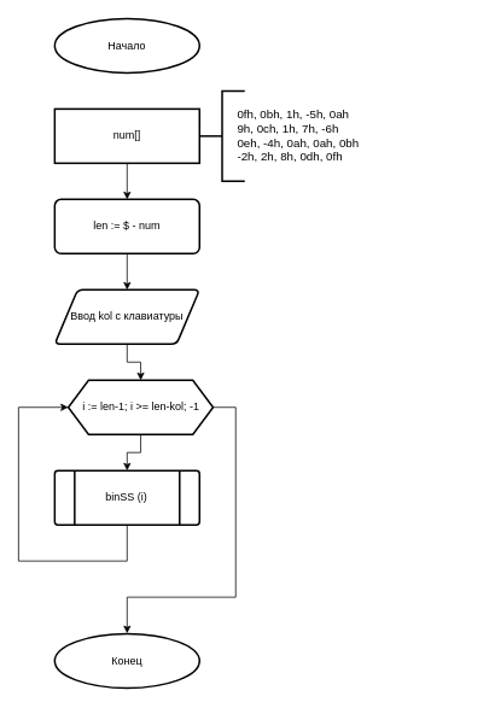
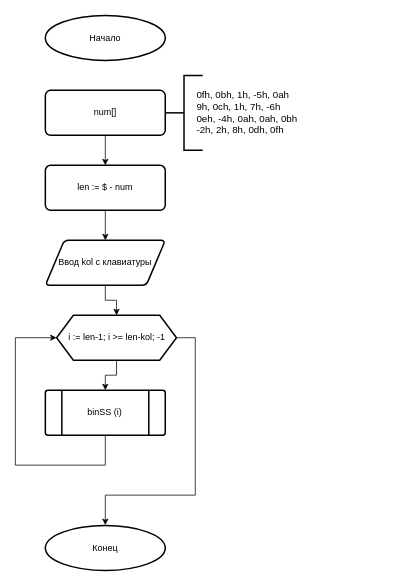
  <mxCell id="0" />
  <mxCell id="1" parent="0" />
  <mxCell id="2" value="Начало" style="strokeWidth=2;html=1;shape=mxgraph.flowchart.start_1;whiteSpace=wrap;" parent="1" vertex="1"><mxGeometry x="60" y="20" width="160" height="60" as="geometry" /></mxCell>
  <mxCell id="3" style="edgeStyle=orthogonalEdgeStyle;rounded=0;orthogonalLoop=1;jettySize=auto;html=1;exitX=0.5;exitY=1;exitDx=0;exitDy=0;entryX=0.5;entryY=0;entryDx=0;entryDy=0;" parent="1" source="4" target="13" edge="1"><mxGeometry relative="1" as="geometry" /></mxCell>
- <mxCell id="4" value="num[]" style="whiteSpace=wrap;html=1;absoluteArcSize=1;arcSize=14;strokeWidth=2;rounded=0;" parent="1" vertex="1"><mxGeometry x="60" y="120" width="160" height="60" as="geometry" /></mxCell>
+ <mxCell id="4" value="num[]" style="rounded=1;whiteSpace=wrap;html=1;absoluteArcSize=1;arcSize=14;strokeWidth=2;" parent="1" vertex="1"><mxGeometry x="60" y="120" width="160" height="60" as="geometry" /></mxCell>
  <mxCell id="5" value="" style="strokeWidth=2;html=1;shape=mxgraph.flowchart.annotation_2;align=left;labelPosition=right;pointerEvents=1;connectable=0;" parent="1" vertex="1"><mxGeometry x="220" y="100" width="50" height="100" as="geometry" /></mxCell>
  <mxCell id="6" value="&lt;span style=&quot;font-family: , &amp;#34;blinkmacsystemfont&amp;#34; , &amp;#34;roboto&amp;#34; , &amp;#34;open sans&amp;#34; , &amp;#34;helvetica neue&amp;#34; , &amp;#34;noto sans armenian&amp;#34; , &amp;#34;noto sans bengali&amp;#34; , &amp;#34;noto sans cherokee&amp;#34; , &amp;#34;noto sans devanagari&amp;#34; , &amp;#34;noto sans ethiopic&amp;#34; , &amp;#34;noto sans georgian&amp;#34; , &amp;#34;noto sans hebrew&amp;#34; , &amp;#34;noto sans kannada&amp;#34; , &amp;#34;noto sans khmer&amp;#34; , &amp;#34;noto sans lao&amp;#34; , &amp;#34;noto sans osmanya&amp;#34; , &amp;#34;noto sans tamil&amp;#34; , &amp;#34;noto sans telugu&amp;#34; , &amp;#34;noto sans thai&amp;#34; , sans-serif ; font-size: 13px ; background-color: rgb(255 , 255 , 255)&quot;&gt;0fh, 0bh, 1h, -5h, 0ah&lt;/span&gt;&lt;br style=&quot;font-family: , &amp;#34;blinkmacsystemfont&amp;#34; , &amp;#34;roboto&amp;#34; , &amp;#34;open sans&amp;#34; , &amp;#34;helvetica neue&amp;#34; , &amp;#34;noto sans armenian&amp;#34; , &amp;#34;noto sans bengali&amp;#34; , &amp;#34;noto sans cherokee&amp;#34; , &amp;#34;noto sans devanagari&amp;#34; , &amp;#34;noto sans ethiopic&amp;#34; , &amp;#34;noto sans georgian&amp;#34; , &amp;#34;noto sans hebrew&amp;#34; , &amp;#34;noto sans kannada&amp;#34; , &amp;#34;noto sans khmer&amp;#34; , &amp;#34;noto sans lao&amp;#34; , &amp;#34;noto sans osmanya&amp;#34; , &amp;#34;noto sans tamil&amp;#34; , &amp;#34;noto sans telugu&amp;#34; , &amp;#34;noto sans thai&amp;#34; , sans-serif ; font-size: 13px ; background-color: rgb(255 , 255 , 255)&quot;&gt;&lt;span style=&quot;font-family: , &amp;#34;blinkmacsystemfont&amp;#34; , &amp;#34;roboto&amp;#34; , &amp;#34;open sans&amp;#34; , &amp;#34;helvetica neue&amp;#34; , &amp;#34;noto sans armenian&amp;#34; , &amp;#34;noto sans bengali&amp;#34; , &amp;#34;noto sans cherokee&amp;#34; , &amp;#34;noto sans devanagari&amp;#34; , &amp;#34;noto sans ethiopic&amp;#34; , &amp;#34;noto sans georgian&amp;#34; , &amp;#34;noto sans hebrew&amp;#34; , &amp;#34;noto sans kannada&amp;#34; , &amp;#34;noto sans khmer&amp;#34; , &amp;#34;noto sans lao&amp;#34; , &amp;#34;noto sans osmanya&amp;#34; , &amp;#34;noto sans tamil&amp;#34; , &amp;#34;noto sans telugu&amp;#34; , &amp;#34;noto sans thai&amp;#34; , sans-serif ; font-size: 13px ; background-color: rgb(255 , 255 , 255)&quot;&gt;9h, 0ch, 1h, 7h, -6h&lt;/span&gt;&lt;br style=&quot;font-family: , &amp;#34;blinkmacsystemfont&amp;#34; , &amp;#34;roboto&amp;#34; , &amp;#34;open sans&amp;#34; , &amp;#34;helvetica neue&amp;#34; , &amp;#34;noto sans armenian&amp;#34; , &amp;#34;noto sans bengali&amp;#34; , &amp;#34;noto sans cherokee&amp;#34; , &amp;#34;noto sans devanagari&amp;#34; , &amp;#34;noto sans ethiopic&amp;#34; , &amp;#34;noto sans georgian&amp;#34; , &amp;#34;noto sans hebrew&amp;#34; , &amp;#34;noto sans kannada&amp;#34; , &amp;#34;noto sans khmer&amp;#34; , &amp;#34;noto sans lao&amp;#34; , &amp;#34;noto sans osmanya&amp;#34; , &amp;#34;noto sans tamil&amp;#34; , &amp;#34;noto sans telugu&amp;#34; , &amp;#34;noto sans thai&amp;#34; , sans-serif ; font-size: 13px ; background-color: rgb(255 , 255 , 255)&quot;&gt;&lt;span style=&quot;font-family: , &amp;#34;blinkmacsystemfont&amp;#34; , &amp;#34;roboto&amp;#34; , &amp;#34;open sans&amp;#34; , &amp;#34;helvetica neue&amp;#34; , &amp;#34;noto sans armenian&amp;#34; , &amp;#34;noto sans bengali&amp;#34; , &amp;#34;noto sans cherokee&amp;#34; , &amp;#34;noto sans devanagari&amp;#34; , &amp;#34;noto sans ethiopic&amp;#34; , &amp;#34;noto sans georgian&amp;#34; , &amp;#34;noto sans hebrew&amp;#34; , &amp;#34;noto sans kannada&amp;#34; , &amp;#34;noto sans khmer&amp;#34; , &amp;#34;noto sans lao&amp;#34; , &amp;#34;noto sans osmanya&amp;#34; , &amp;#34;noto sans tamil&amp;#34; , &amp;#34;noto sans telugu&amp;#34; , &amp;#34;noto sans thai&amp;#34; , sans-serif ; font-size: 13px ; background-color: rgb(255 , 255 , 255)&quot;&gt;0eh, -4h, 0ah, 0ah, 0bh&lt;/span&gt;&lt;br style=&quot;font-family: , &amp;#34;blinkmacsystemfont&amp;#34; , &amp;#34;roboto&amp;#34; , &amp;#34;open sans&amp;#34; , &amp;#34;helvetica neue&amp;#34; , &amp;#34;noto sans armenian&amp;#34; , &amp;#34;noto sans bengali&amp;#34; , &amp;#34;noto sans cherokee&amp;#34; , &amp;#34;noto sans devanagari&amp;#34; , &amp;#34;noto sans ethiopic&amp;#34; , &amp;#34;noto sans georgian&amp;#34; , &amp;#34;noto sans hebrew&amp;#34; , &amp;#34;noto sans kannada&amp;#34; , &amp;#34;noto sans khmer&amp;#34; , &amp;#34;noto sans lao&amp;#34; , &amp;#34;noto sans osmanya&amp;#34; , &amp;#34;noto sans tamil&amp;#34; , &amp;#34;noto sans telugu&amp;#34; , &amp;#34;noto sans thai&amp;#34; , sans-serif ; font-size: 13px ; background-color: rgb(255 , 255 , 255)&quot;&gt;&lt;span style=&quot;font-family: , &amp;#34;blinkmacsystemfont&amp;#34; , &amp;#34;roboto&amp;#34; , &amp;#34;open sans&amp;#34; , &amp;#34;helvetica neue&amp;#34; , &amp;#34;noto sans armenian&amp;#34; , &amp;#34;noto sans bengali&amp;#34; , &amp;#34;noto sans cherokee&amp;#34; , &amp;#34;noto sans devanagari&amp;#34; , &amp;#34;noto sans ethiopic&amp;#34; , &amp;#34;noto sans georgian&amp;#34; , &amp;#34;noto sans hebrew&amp;#34; , &amp;#34;noto sans kannada&amp;#34; , &amp;#34;noto sans khmer&amp;#34; , &amp;#34;noto sans lao&amp;#34; , &amp;#34;noto sans osmanya&amp;#34; , &amp;#34;noto sans tamil&amp;#34; , &amp;#34;noto sans telugu&amp;#34; , &amp;#34;noto sans thai&amp;#34; , sans-serif ; font-size: 13px ; background-color: rgb(255 , 255 , 255)&quot;&gt;-2h, 2h, 8h, 0dh, 0fh&lt;/span&gt;" style="text;html=1;strokeColor=none;fillColor=none;align=left;verticalAlign=middle;whiteSpace=wrap;rounded=0;" parent="1" vertex="1"><mxGeometry x="260" y="112.5" width="265" height="75" as="geometry" /></mxCell>
  <mxCell id="7" style="edgeStyle=orthogonalEdgeStyle;rounded=0;orthogonalLoop=1;jettySize=auto;html=1;exitX=0.5;exitY=1;exitDx=0;exitDy=0;entryX=0.5;entryY=0;entryDx=0;entryDy=0;" parent="1" source="8" target="11" edge="1"><mxGeometry relative="1" as="geometry" /></mxCell>
  <mxCell id="8" value="Ввод kol с клавиатуры" style="shape=parallelogram;html=1;strokeWidth=2;perimeter=parallelogramPerimeter;whiteSpace=wrap;rounded=1;arcSize=12;size=0.158;" parent="1" vertex="1"><mxGeometry x="60" y="320" width="160" height="60" as="geometry" /></mxCell>
  <mxCell id="9" style="edgeStyle=orthogonalEdgeStyle;rounded=0;orthogonalLoop=1;jettySize=auto;html=1;exitX=0.5;exitY=1;exitDx=0;exitDy=0;entryX=0.5;entryY=0;entryDx=0;entryDy=0;" parent="1" source="11" target="15" edge="1"><mxGeometry relative="1" as="geometry" /></mxCell>
  <mxCell id="10" style="edgeStyle=orthogonalEdgeStyle;rounded=0;orthogonalLoop=1;jettySize=auto;html=1;exitX=1;exitY=0.5;exitDx=0;exitDy=0;" parent="1" source="11" edge="1"><mxGeometry relative="1" as="geometry"><mxPoint x="140" y="700" as="targetPoint" /><Array as="points"><mxPoint x="260" y="450" /><mxPoint x="260" y="660" /><mxPoint x="140" y="660" /></Array></mxGeometry></mxCell>
  <mxCell id="11" value="i := len-1; i &amp;gt;= len-kol; -1" style="verticalLabelPosition=middle;verticalAlign=middle;html=1;strokeWidth=2;shape=hexagon;perimeter=hexagonPerimeter2;arcSize=6;size=0.14;labelPosition=center;align=center;" parent="1" vertex="1"><mxGeometry x="75" y="420" width="160" height="60" as="geometry" /></mxCell>
  <mxCell id="12" style="edgeStyle=orthogonalEdgeStyle;rounded=0;orthogonalLoop=1;jettySize=auto;html=1;exitX=0.5;exitY=1;exitDx=0;exitDy=0;entryX=0.5;entryY=0;entryDx=0;entryDy=0;" parent="1" source="13" target="8" edge="1"><mxGeometry relative="1" as="geometry" /></mxCell>
  <mxCell id="13" value="len := $ - num" style="rounded=1;whiteSpace=wrap;html=1;absoluteArcSize=1;arcSize=14;strokeWidth=2;" parent="1" vertex="1"><mxGeometry x="60" y="220" width="160" height="60" as="geometry" /></mxCell>
  <mxCell id="14" style="edgeStyle=orthogonalEdgeStyle;rounded=0;orthogonalLoop=1;jettySize=auto;html=1;exitX=0.5;exitY=1;exitDx=0;exitDy=0;entryX=0;entryY=0.5;entryDx=0;entryDy=0;" parent="1" source="15" target="11" edge="1"><mxGeometry relative="1" as="geometry"><Array as="points"><mxPoint x="140" y="620" /><mxPoint x="20" y="620" /><mxPoint x="20" y="450" /></Array></mxGeometry></mxCell>
  <mxCell id="15" value="binSS (i)" style="verticalLabelPosition=middle;verticalAlign=middle;html=1;strokeWidth=2;shape=process;whiteSpace=wrap;rounded=1;size=0.14;arcSize=6;labelPosition=center;align=center;" parent="1" vertex="1"><mxGeometry x="60" y="520" width="160" height="60" as="geometry" /></mxCell>
  <mxCell id="16" value="Конец" style="strokeWidth=2;html=1;shape=mxgraph.flowchart.start_1;whiteSpace=wrap;" parent="1" vertex="1"><mxGeometry x="60" y="700.571" width="160" height="60" as="geometry" /></mxCell>
